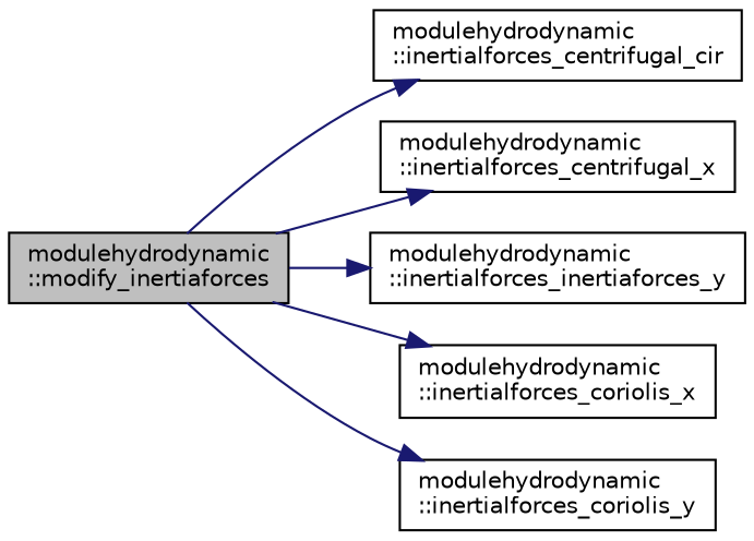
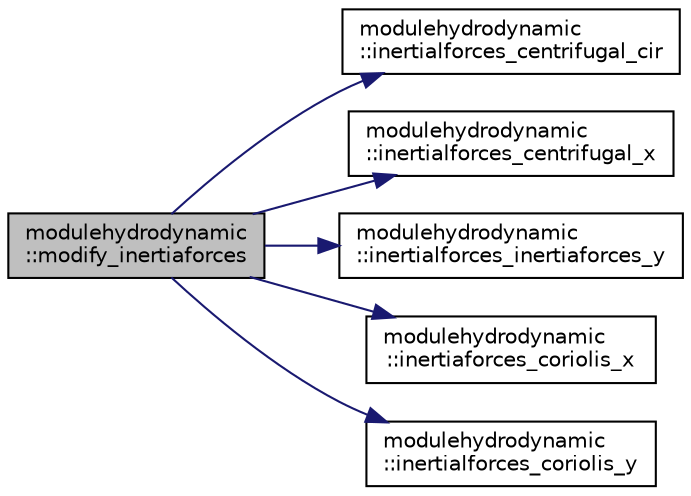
  digraph {
    rankdir=LR
    node [color=black fillcolor=white fontname=Helvetica fontsize=10 shape=record style=filled]
    edge [color=midnightblue fontname=Helvetica fontsize=10 labelfontname=Helvetica labelfontsize=10 style=solid]
    n1 [fillcolor=grey75 fontcolor=black height=0.2 label="modulehydrodynamic\l::modify_inertiaforces" width=0.4]
    n2 [height=0.2 label="modulehydrodynamic\l::inertialforces_centrifugal_cir" width=0.4]
    n3 [height=0.2 label="modulehydrodynamic\l::inertialforces_centrifugal_x" width=0.4]
    n4 [height=0.2 label="modulehydrodynamic\l::inertialforces_inertiaforces_y" width=0.4]
-   n5 [height=0.2 label="modulehydrodynamic\l::inertialforces_coriolis_x" width=0.4]
+   n5 [height=0.2 label="modulehydrodynamic\l::inertiaforces_coriolis_x" width=0.4]
    n6 [height=0.2 label="modulehydrodynamic\l::inertialforces_coriolis_y" width=0.4]
    n1 -> n2
    n1 -> n3
    n1 -> n4
    n1 -> n5
    n1 -> n6
  }
